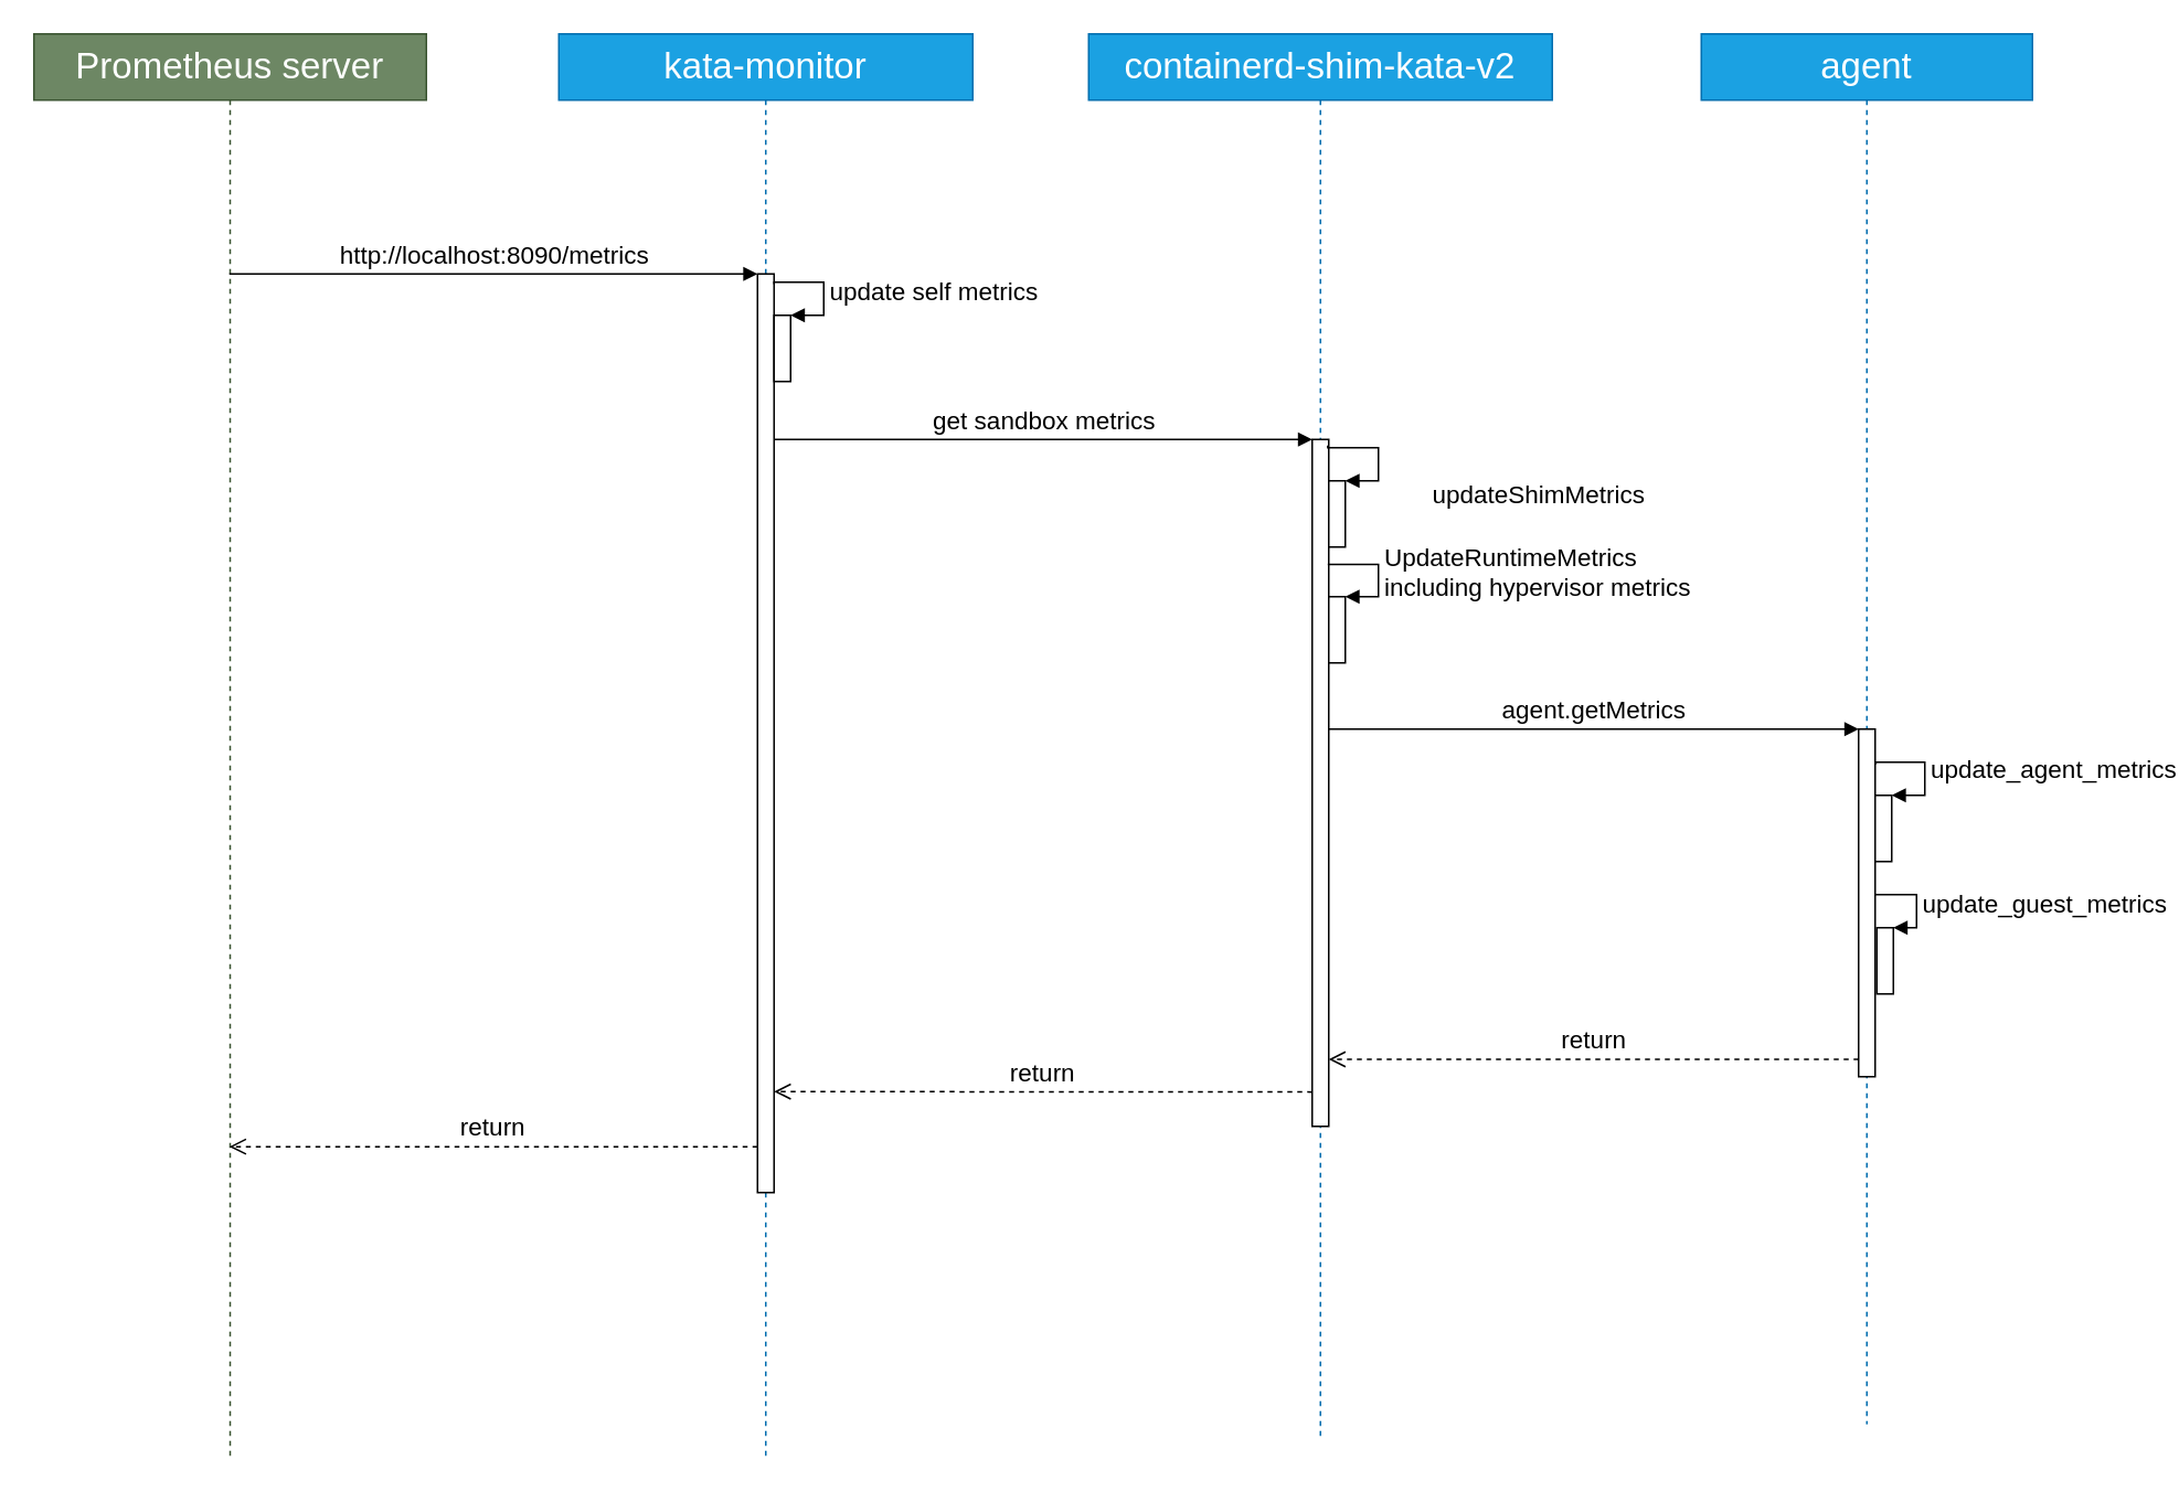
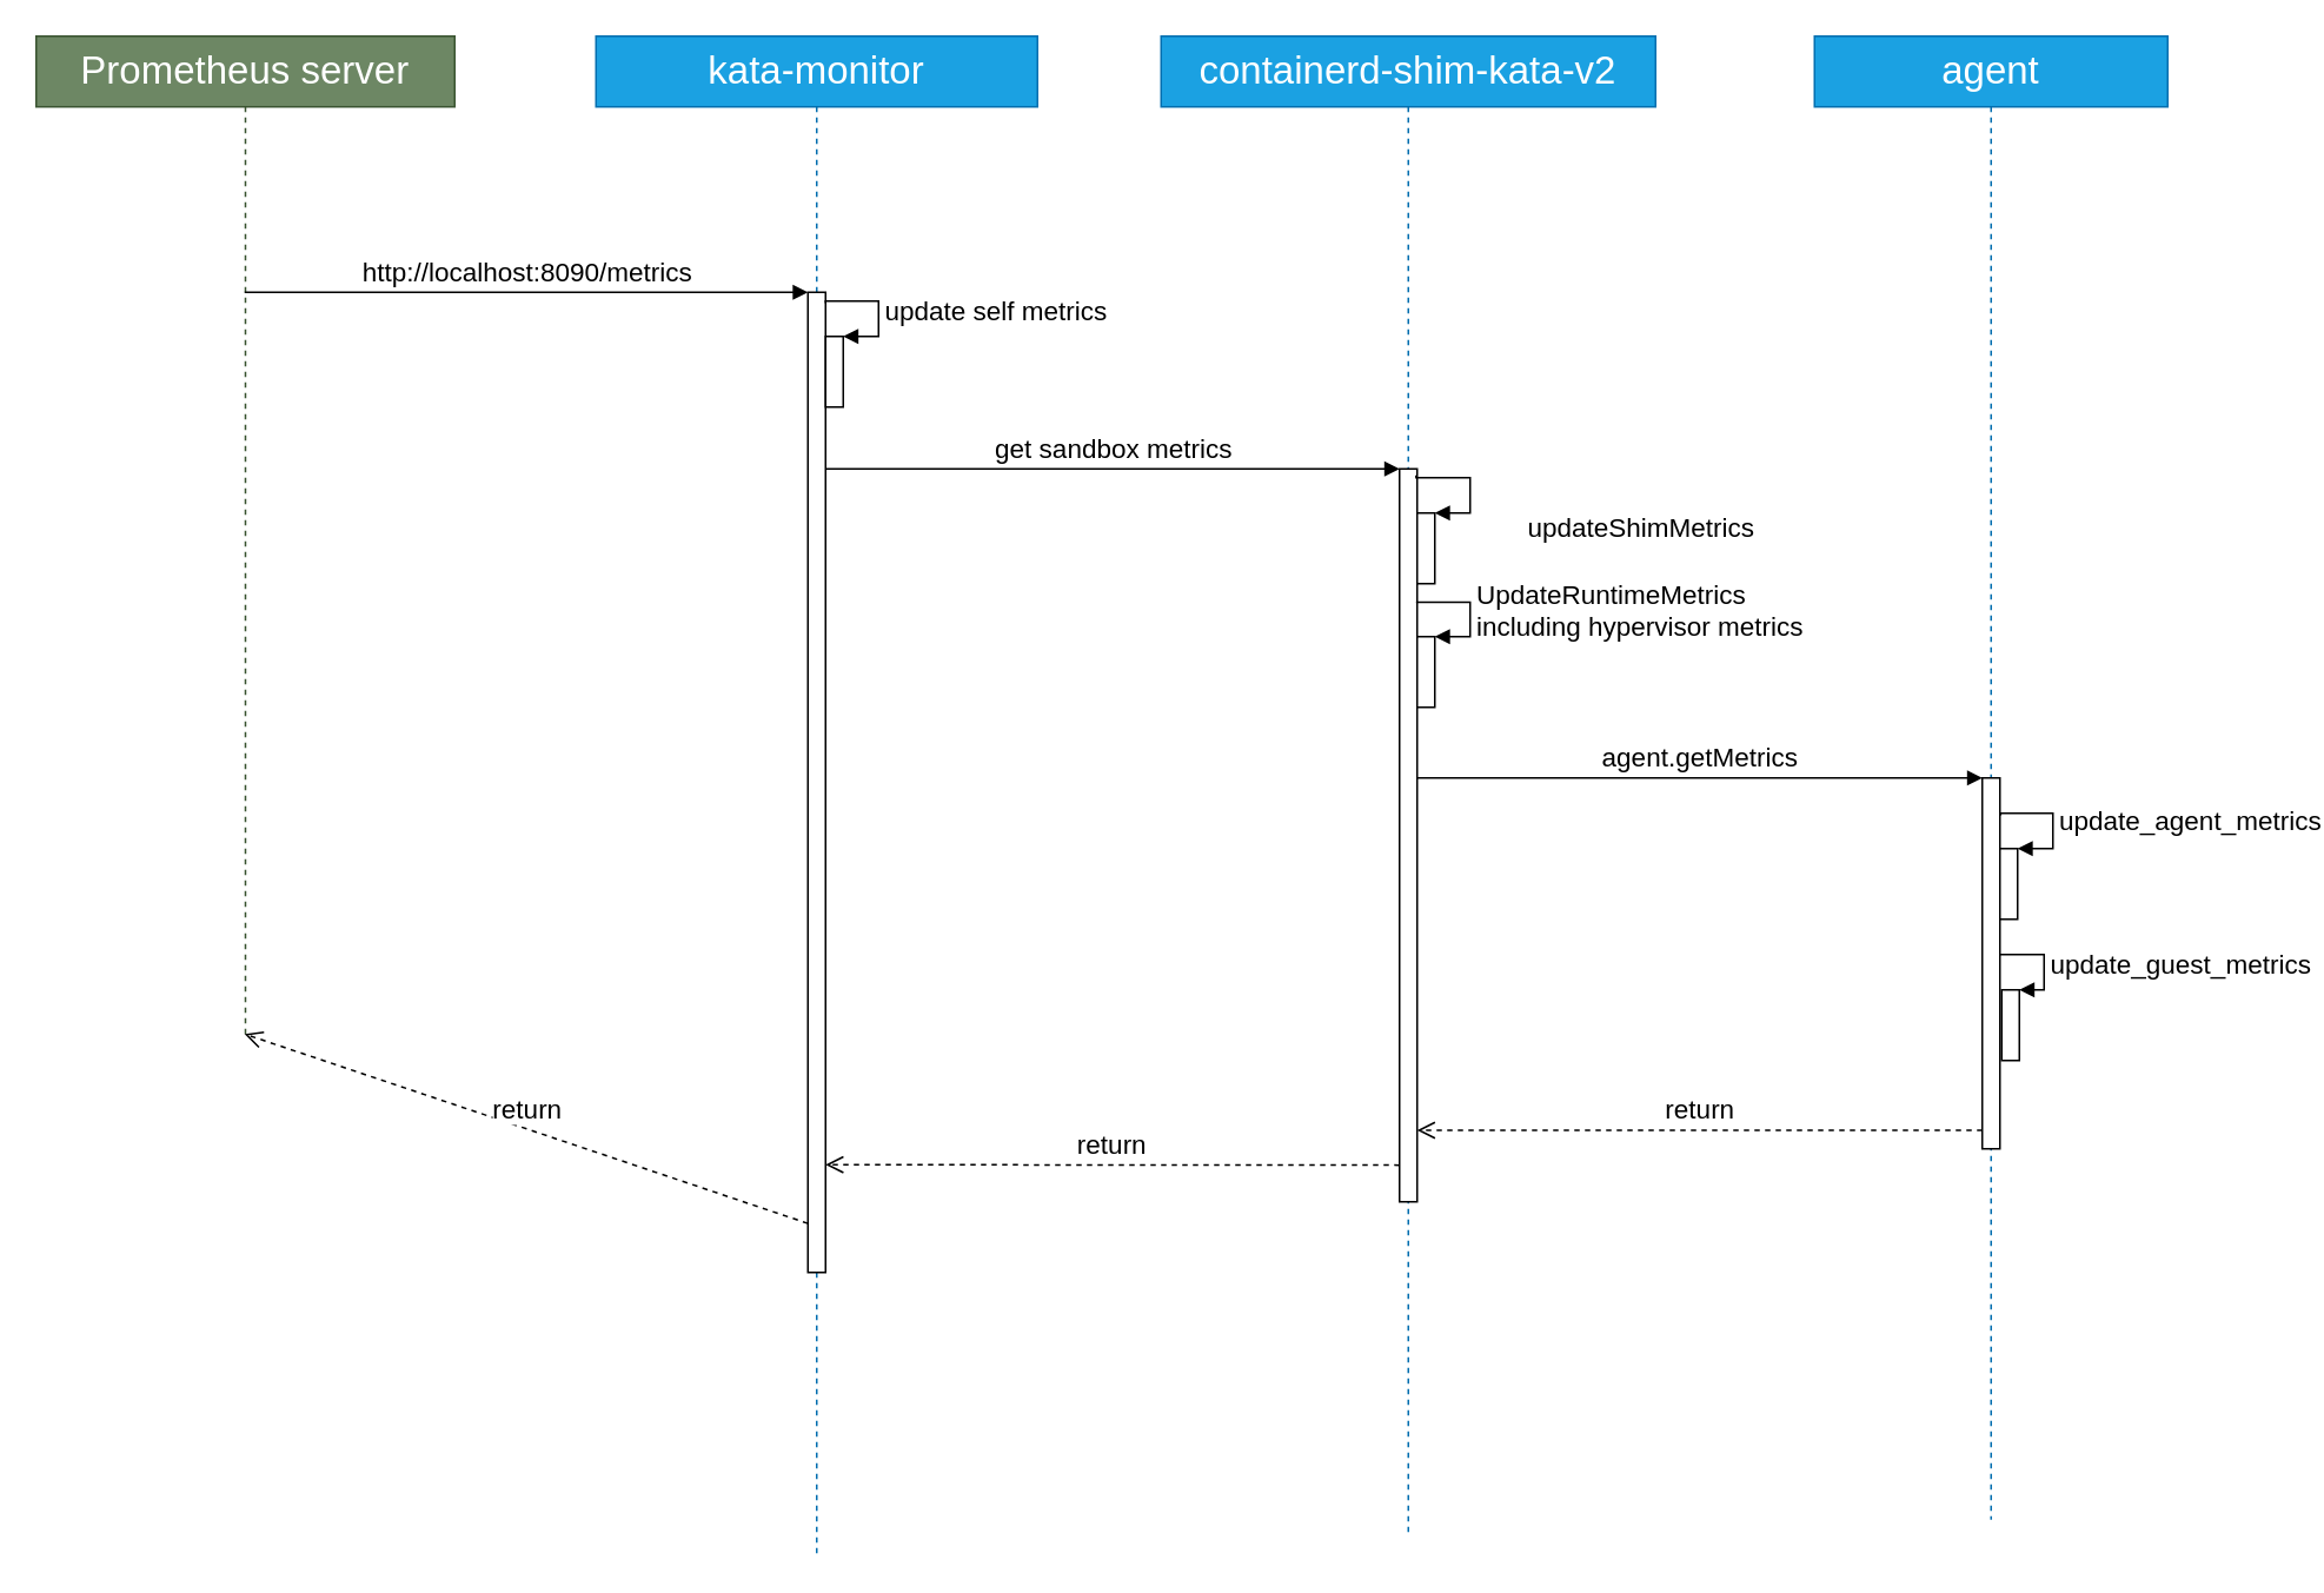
  <mxCell id="0" />
  <mxCell id="1" parent="0" />
- <mxCell id="2" value="Prometheus server" style="shape=umlLifeline;perimeter=lifelinePerimeter;whiteSpace=wrap;html=1;container=1;collapsible=0;recursiveResize=0;outlineConnect=0;fontSize=22;fillColor=#6d8764;strokeColor=#3A5431;fontColor=#ffffff;" parent="1" vertex="1"><mxGeometry x="20" y="20" width="237" height="860" as="geometry" /></mxCell>
+ <mxCell id="2" value="Prometheus server" style="shape=umlLifeline;perimeter=lifelinePerimeter;whiteSpace=wrap;html=1;container=1;collapsible=0;recursiveResize=0;outlineConnect=0;fontSize=22;fillColor=#6d8764;strokeColor=#3A5431;fontColor=#ffffff;" parent="1" vertex="1"><mxGeometry x="20" y="20" width="237" height="565" as="geometry" /></mxCell>
  <mxCell id="3" value="kata-monitor" style="shape=umlLifeline;perimeter=lifelinePerimeter;whiteSpace=wrap;html=1;container=1;collapsible=0;recursiveResize=0;outlineConnect=0;fontSize=22;fillColor=#1ba1e2;strokeColor=#006EAF;fontColor=#ffffff;" parent="1" vertex="1"><mxGeometry x="337" y="20" width="250" height="860" as="geometry" /></mxCell>
  <mxCell id="4" value="" style="html=1;points=[];perimeter=orthogonalPerimeter;fontSize=22;" parent="3" vertex="1"><mxGeometry x="120" y="145" width="10" height="555" as="geometry" /></mxCell>
  <mxCell id="5" value="&lt;span style=&quot;font-size: 22px;&quot;&gt;containerd-shim-kata-v2&lt;/span&gt;" style="shape=umlLifeline;perimeter=lifelinePerimeter;whiteSpace=wrap;html=1;container=1;collapsible=0;recursiveResize=0;outlineConnect=0;fontSize=22;fillColor=#1ba1e2;strokeColor=#006EAF;fontColor=#ffffff;" parent="1" vertex="1"><mxGeometry x="657" y="20" width="280" height="850" as="geometry" /></mxCell>
  <mxCell id="6" value="" style="html=1;points=[];perimeter=orthogonalPerimeter;fontSize=15;" parent="5" vertex="1"><mxGeometry x="135" y="245" width="10" height="415" as="geometry" /></mxCell>
  <mxCell id="7" value="" style="html=1;points=[];perimeter=orthogonalPerimeter;fontSize=15;" parent="5" vertex="1"><mxGeometry x="145" y="270" width="10" height="40" as="geometry" /></mxCell>
  <mxCell id="8" value="&lt;div&gt;updateShimMetrics&lt;/div&gt;" style="edgeStyle=orthogonalEdgeStyle;html=1;align=left;spacingLeft=2;endArrow=block;rounded=0;entryX=1;entryY=0;fontSize=15;exitX=0.938;exitY=0.009;exitDx=0;exitDy=0;exitPerimeter=0;" parent="5" source="6" target="7" edge="1"><mxGeometry x="-0.23" y="-18" relative="1" as="geometry"><mxPoint x="150" y="250" as="sourcePoint" /><Array as="points"><mxPoint x="144" y="250" /><mxPoint x="175" y="250" /><mxPoint x="175" y="270" /></Array><mxPoint x="33" y="10" as="offset" /></mxGeometry></mxCell>
  <mxCell id="9" value="" style="html=1;points=[];perimeter=orthogonalPerimeter;fontSize=15;" parent="5" vertex="1"><mxGeometry x="145" y="340" width="10" height="40" as="geometry" /></mxCell>
  <mxCell id="10" value="UpdateRuntimeMetrics&lt;br&gt;including hypervisor metrics" style="edgeStyle=orthogonalEdgeStyle;html=1;align=left;spacingLeft=2;endArrow=block;rounded=0;entryX=1;entryY=0;fontSize=15;exitX=0.938;exitY=0.182;exitDx=0;exitDy=0;exitPerimeter=0;" parent="5" source="6" target="9" edge="1"><mxGeometry relative="1" as="geometry"><mxPoint x="150" y="320" as="sourcePoint" /><Array as="points"><mxPoint x="175" y="320" /><mxPoint x="175" y="340" /></Array></mxGeometry></mxCell>
  <mxCell id="11" value="agent" style="shape=umlLifeline;perimeter=lifelinePerimeter;whiteSpace=wrap;html=1;container=1;collapsible=0;recursiveResize=0;outlineConnect=0;fontSize=22;fillColor=#1ba1e2;strokeColor=#006EAF;fontColor=#ffffff;" parent="1" vertex="1"><mxGeometry x="1027" y="20" width="200" height="840" as="geometry" /></mxCell>
  <mxCell id="12" value="" style="html=1;points=[];perimeter=orthogonalPerimeter;fontSize=15;" parent="11" vertex="1"><mxGeometry x="95" y="420" width="10" height="210" as="geometry" /></mxCell>
  <mxCell id="13" value="" style="html=1;points=[];perimeter=orthogonalPerimeter;fontSize=15;" parent="11" vertex="1"><mxGeometry x="105" y="460.02" width="10" height="40" as="geometry" /></mxCell>
  <mxCell id="14" value="update_agent_metrics" style="edgeStyle=orthogonalEdgeStyle;html=1;align=left;spacingLeft=2;endArrow=block;rounded=0;entryX=1;entryY=0;fontSize=15;exitX=1.041;exitY=0.101;exitDx=0;exitDy=0;exitPerimeter=0;" parent="11" source="12" target="13" edge="1"><mxGeometry relative="1" as="geometry"><mxPoint x="110" y="440.02" as="sourcePoint" /><Array as="points"><mxPoint x="105" y="440" /><mxPoint x="135" y="440" /><mxPoint x="135" y="460" /></Array></mxGeometry></mxCell>
  <mxCell id="15" value="http://localhost:8090/metrics" style="html=1;verticalAlign=bottom;endArrow=block;entryX=0;entryY=0;fontSize=15;" parent="1" source="2" target="4" edge="1"><mxGeometry relative="1" as="geometry"><mxPoint x="157" y="170" as="sourcePoint" /></mxGeometry></mxCell>
  <mxCell id="16" value="return" style="html=1;verticalAlign=bottom;endArrow=open;dashed=1;endSize=8;exitX=0;exitY=0.95;fontSize=15;" parent="1" source="4" target="2" edge="1"><mxGeometry relative="1" as="geometry"><mxPoint x="157" y="246" as="targetPoint" /></mxGeometry></mxCell>
  <mxCell id="17" value="" style="html=1;points=[];perimeter=orthogonalPerimeter;fontSize=17;" parent="1" vertex="1"><mxGeometry x="467" y="190" width="10" height="40" as="geometry" /></mxCell>
  <mxCell id="18" value="update self metrics" style="edgeStyle=orthogonalEdgeStyle;html=1;align=left;spacingLeft=2;endArrow=block;rounded=0;entryX=1;entryY=0;fontSize=15;exitX=1;exitY=0.011;exitDx=0;exitDy=0;exitPerimeter=0;" parent="1" source="4" target="17" edge="1"><mxGeometry relative="1" as="geometry"><mxPoint x="472" y="170" as="sourcePoint" /><Array as="points"><mxPoint x="467" y="170" /><mxPoint x="497" y="170" /><mxPoint x="497" y="190" /></Array></mxGeometry></mxCell>
  <mxCell id="19" value="get sandbox metrics" style="html=1;verticalAlign=bottom;endArrow=block;entryX=0;entryY=0;fontSize=15;" parent="1" target="6" edge="1"><mxGeometry relative="1" as="geometry"><mxPoint x="467" y="265" as="sourcePoint" /></mxGeometry></mxCell>
  <mxCell id="20" value="return" style="html=1;verticalAlign=bottom;endArrow=open;dashed=1;endSize=8;exitX=0;exitY=0.95;fontSize=15;" parent="1" source="6" edge="1"><mxGeometry relative="1" as="geometry"><mxPoint x="467" y="659" as="targetPoint" /></mxGeometry></mxCell>
  <mxCell id="21" value="agent.getMetrics" style="html=1;verticalAlign=bottom;endArrow=block;entryX=0;entryY=0;fontSize=15;" parent="1" source="6" target="12" edge="1"><mxGeometry relative="1" as="geometry"><mxPoint x="807" y="440" as="sourcePoint" /></mxGeometry></mxCell>
  <mxCell id="22" value="return" style="html=1;verticalAlign=bottom;endArrow=open;dashed=1;endSize=8;exitX=0;exitY=0.95;fontSize=15;" parent="1" source="12" target="6" edge="1"><mxGeometry relative="1" as="geometry"><mxPoint x="797" y="516" as="targetPoint" /></mxGeometry></mxCell>
  <mxCell id="23" value="" style="html=1;points=[];perimeter=orthogonalPerimeter;fontSize=15;" parent="1" vertex="1"><mxGeometry x="1133" y="560" width="10" height="40" as="geometry" /></mxCell>
  <mxCell id="24" value="update_guest_metrics" style="edgeStyle=orthogonalEdgeStyle;html=1;align=left;spacingLeft=2;endArrow=block;rounded=0;entryX=1;entryY=0;fontSize=15;" parent="1" target="23" edge="1"><mxGeometry relative="1" as="geometry"><mxPoint x="1132" y="540" as="sourcePoint" /><Array as="points"><mxPoint x="1157" y="540" /></Array></mxGeometry></mxCell>
